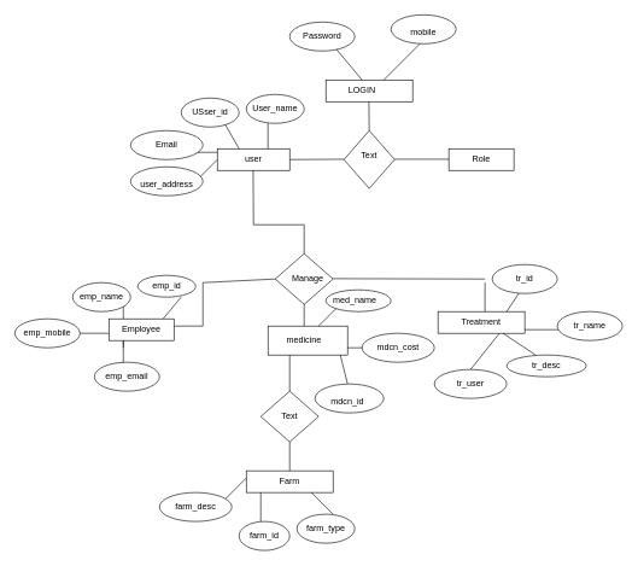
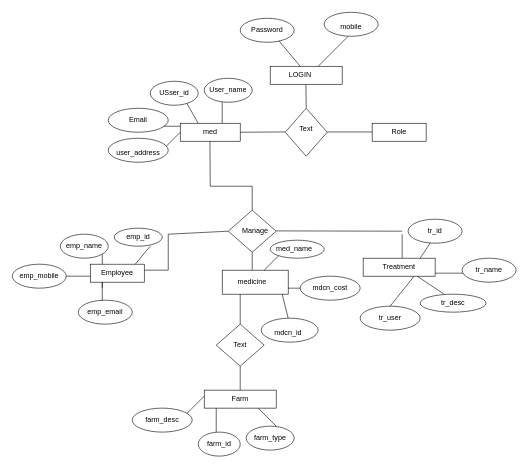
  <mxCell id="0" />
  <mxCell id="1" parent="0" />
  <mxCell id="2" value="" style="rounded=0;whiteSpace=wrap;html=1;" vertex="1" parent="1"><mxGeometry x="450" y="110" width="120" height="30" as="geometry" /></mxCell>
  <mxCell id="3" value="" style="endArrow=none;html=1;rounded=0;" edge="1" parent="1"><mxGeometry width="50" height="50" relative="1" as="geometry"><mxPoint x="530" y="110" as="sourcePoint" /><mxPoint x="580" y="60" as="targetPoint" /></mxGeometry></mxCell>
  <mxCell id="4" value="" style="endArrow=none;html=1;rounded=0;" edge="1" parent="1"><mxGeometry width="50" height="50" relative="1" as="geometry"><mxPoint x="500" y="110" as="sourcePoint" /><mxPoint x="450" y="50" as="targetPoint" /></mxGeometry></mxCell>
  <mxCell id="5" value="" style="endArrow=none;html=1;rounded=0;" edge="1" parent="1"><mxGeometry width="50" height="50" relative="1" as="geometry"><mxPoint x="510" y="180" as="sourcePoint" /><mxPoint x="509.5" y="140" as="targetPoint" /></mxGeometry></mxCell>
  <mxCell id="6" value="" style="ellipse;whiteSpace=wrap;html=1;" vertex="1" parent="1"><mxGeometry x="400" y="30" width="90" height="40" as="geometry" /></mxCell>
  <mxCell id="7" value="" style="ellipse;whiteSpace=wrap;html=1;" vertex="1" parent="1"><mxGeometry x="540" y="20" width="90" height="40" as="geometry" /></mxCell>
  <mxCell id="8" value="" style="rhombus;whiteSpace=wrap;html=1;" vertex="1" parent="1"><mxGeometry x="475" y="180" width="70" height="80" as="geometry" /></mxCell>
  <mxCell id="9" value="" style="endArrow=none;html=1;rounded=0;" edge="1" parent="1"><mxGeometry width="50" height="50" relative="1" as="geometry"><mxPoint x="545" y="219.5" as="sourcePoint" /><mxPoint x="625" y="219.5" as="targetPoint" /></mxGeometry></mxCell>
  <mxCell id="10" value="" style="rounded=0;whiteSpace=wrap;html=1;" vertex="1" parent="1"><mxGeometry x="620" y="205" width="90" height="30" as="geometry" /></mxCell>
  <mxCell id="11" value="" style="endArrow=none;html=1;rounded=0;" edge="1" parent="1"><mxGeometry width="50" height="50" relative="1" as="geometry"><mxPoint x="475" y="219.5" as="sourcePoint" /><mxPoint x="400" y="220" as="targetPoint" /></mxGeometry></mxCell>
  <mxCell id="12" value="" style="rounded=0;whiteSpace=wrap;html=1;" vertex="1" parent="1"><mxGeometry x="300" y="205" width="100" height="30" as="geometry" /></mxCell>
  <mxCell id="13" value="" style="endArrow=none;html=1;rounded=0;" edge="1" parent="1"><mxGeometry width="50" height="50" relative="1" as="geometry"><mxPoint x="350" y="310" as="sourcePoint" /><mxPoint x="349.5" y="235" as="targetPoint" /></mxGeometry></mxCell>
  <mxCell id="14" value="" style="endArrow=none;html=1;rounded=0;" edge="1" parent="1"><mxGeometry width="50" height="50" relative="1" as="geometry"><mxPoint x="350" y="310" as="sourcePoint" /><mxPoint x="420" y="310" as="targetPoint" /></mxGeometry></mxCell>
  <mxCell id="15" value="" style="endArrow=none;html=1;rounded=0;" edge="1" parent="1"><mxGeometry width="50" height="50" relative="1" as="geometry"><mxPoint x="420" y="350" as="sourcePoint" /><mxPoint x="420" y="310" as="targetPoint" /></mxGeometry></mxCell>
  <mxCell id="16" value="" style="rhombus;whiteSpace=wrap;html=1;" vertex="1" parent="1"><mxGeometry x="380" y="350" width="80" height="70" as="geometry" /></mxCell>
  <mxCell id="17" value="" style="endArrow=none;html=1;rounded=0;" edge="1" parent="1"><mxGeometry width="50" height="50" relative="1" as="geometry"><mxPoint x="460" y="384.5" as="sourcePoint" /><mxPoint x="670" y="385" as="targetPoint" /></mxGeometry></mxCell>
  <mxCell id="18" value="" style="endArrow=none;html=1;rounded=0;entryX=0;entryY=0.5;entryDx=0;entryDy=0;" edge="1" parent="1" target="16"><mxGeometry width="50" height="50" relative="1" as="geometry"><mxPoint x="280" y="390" as="sourcePoint" /><mxPoint x="380" y="380" as="targetPoint" /></mxGeometry></mxCell>
  <mxCell id="19" value="" style="endArrow=none;html=1;rounded=0;" edge="1" parent="1"><mxGeometry width="50" height="50" relative="1" as="geometry"><mxPoint x="280" y="450" as="sourcePoint" /><mxPoint x="280" y="390" as="targetPoint" /><Array as="points"><mxPoint x="280" y="450" /></Array></mxGeometry></mxCell>
  <mxCell id="20" value="" style="endArrow=none;html=1;rounded=0;" edge="1" parent="1"><mxGeometry width="50" height="50" relative="1" as="geometry"><mxPoint x="240" y="450" as="sourcePoint" /><mxPoint x="280" y="450" as="targetPoint" /></mxGeometry></mxCell>
  <mxCell id="21" value="" style="rounded=0;whiteSpace=wrap;html=1;" vertex="1" parent="1"><mxGeometry x="150" y="440" width="90" height="30" as="geometry" /></mxCell>
  <mxCell id="22" value="" style="endArrow=none;html=1;rounded=0;" edge="1" parent="1"><mxGeometry width="50" height="50" relative="1" as="geometry"><mxPoint x="420" y="450" as="sourcePoint" /><mxPoint x="420" y="420" as="targetPoint" /></mxGeometry></mxCell>
  <mxCell id="23" value="" style="rounded=0;whiteSpace=wrap;html=1;" vertex="1" parent="1"><mxGeometry x="370" y="450" width="110" height="40" as="geometry" /></mxCell>
  <mxCell id="24" value="" style="endArrow=none;html=1;rounded=0;" edge="1" parent="1"><mxGeometry width="50" height="50" relative="1" as="geometry"><mxPoint x="400" y="540" as="sourcePoint" /><mxPoint x="400" y="490" as="targetPoint" /></mxGeometry></mxCell>
  <mxCell id="25" value="" style="rhombus;whiteSpace=wrap;html=1;" vertex="1" parent="1"><mxGeometry x="360" y="540" width="80" height="70" as="geometry" /></mxCell>
  <mxCell id="26" value="" style="endArrow=none;html=1;rounded=0;" edge="1" parent="1"><mxGeometry width="50" height="50" relative="1" as="geometry"><mxPoint x="400" y="650" as="sourcePoint" /><mxPoint x="400" y="610" as="targetPoint" /></mxGeometry></mxCell>
  <mxCell id="27" value="" style="rounded=0;whiteSpace=wrap;html=1;" vertex="1" parent="1"><mxGeometry x="340" y="650" width="120" height="30" as="geometry" /></mxCell>
  <mxCell id="28" value="" style="endArrow=none;html=1;rounded=0;" edge="1" parent="1"><mxGeometry width="50" height="50" relative="1" as="geometry"><mxPoint x="670" y="430" as="sourcePoint" /><mxPoint x="670" y="390" as="targetPoint" /></mxGeometry></mxCell>
  <mxCell id="29" value="" style="rounded=0;whiteSpace=wrap;html=1;" vertex="1" parent="1"><mxGeometry x="605" y="430" width="120" height="30" as="geometry" /></mxCell>
  <mxCell id="30" value="LOGIN" style="text;html=1;strokeColor=none;fillColor=none;align=center;verticalAlign=middle;whiteSpace=wrap;rounded=0;" vertex="1" parent="1"><mxGeometry x="470" y="110" width="60" height="30" as="geometry" /></mxCell>
  <mxCell id="31" value="Password" style="text;html=1;strokeColor=none;fillColor=none;align=center;verticalAlign=middle;whiteSpace=wrap;rounded=0;" vertex="1" parent="1"><mxGeometry x="410" y="35" width="70" height="30" as="geometry" /></mxCell>
  <mxCell id="32" value="mobile" style="text;html=1;strokeColor=none;fillColor=none;align=center;verticalAlign=middle;whiteSpace=wrap;rounded=0;" vertex="1" parent="1"><mxGeometry x="555" y="30" width="60" height="30" as="geometry" /></mxCell>
- <mxCell id="33" value="user" style="text;html=1;strokeColor=none;fillColor=none;align=center;verticalAlign=middle;whiteSpace=wrap;rounded=0;" vertex="1" parent="1"><mxGeometry x="320" y="205" width="60" height="30" as="geometry" /></mxCell>
+ <mxCell id="33" value="med" style="text;html=1;strokeColor=none;fillColor=none;align=center;verticalAlign=middle;whiteSpace=wrap;rounded=0;" vertex="1" parent="1"><mxGeometry x="320" y="205" width="60" height="30" as="geometry" /></mxCell>
  <mxCell id="34" value="Text" style="text;html=1;strokeColor=none;fillColor=none;align=center;verticalAlign=middle;whiteSpace=wrap;rounded=0;" vertex="1" parent="1"><mxGeometry x="480" y="200" width="60" height="30" as="geometry" /></mxCell>
  <mxCell id="35" value="Role" style="text;html=1;strokeColor=none;fillColor=none;align=center;verticalAlign=middle;whiteSpace=wrap;rounded=0;" vertex="1" parent="1"><mxGeometry x="635" y="205" width="60" height="30" as="geometry" /></mxCell>
  <mxCell id="36" value="Manage" style="text;html=1;strokeColor=none;fillColor=none;align=center;verticalAlign=middle;whiteSpace=wrap;rounded=0;" vertex="1" parent="1"><mxGeometry x="395" y="370" width="60" height="30" as="geometry" /></mxCell>
  <mxCell id="37" value="Employee" style="text;html=1;strokeColor=none;fillColor=none;align=center;verticalAlign=middle;whiteSpace=wrap;rounded=0;" vertex="1" parent="1"><mxGeometry x="165" y="440" width="60" height="30" as="geometry" /></mxCell>
  <mxCell id="38" value="medicine" style="text;html=1;strokeColor=none;fillColor=none;align=center;verticalAlign=middle;whiteSpace=wrap;rounded=0;" vertex="1" parent="1"><mxGeometry x="390" y="455" width="60" height="30" as="geometry" /></mxCell>
  <mxCell id="39" value="Treatment" style="text;html=1;strokeColor=none;fillColor=none;align=center;verticalAlign=middle;whiteSpace=wrap;rounded=0;" vertex="1" parent="1"><mxGeometry x="635" y="430" width="60" height="30" as="geometry" /></mxCell>
  <mxCell id="40" value="Text" style="text;html=1;strokeColor=none;fillColor=none;align=center;verticalAlign=middle;whiteSpace=wrap;rounded=0;" vertex="1" parent="1"><mxGeometry x="370" y="560" width="60" height="30" as="geometry" /></mxCell>
  <mxCell id="41" value="Farm" style="text;html=1;strokeColor=none;fillColor=none;align=center;verticalAlign=middle;whiteSpace=wrap;rounded=0;" vertex="1" parent="1"><mxGeometry x="370" y="650" width="60" height="30" as="geometry" /></mxCell>
  <mxCell id="42" value="" style="endArrow=none;html=1;rounded=0;" edge="1" parent="1"><mxGeometry width="50" height="50" relative="1" as="geometry"><mxPoint x="370" y="205" as="sourcePoint" /><mxPoint x="370" y="170" as="targetPoint" /></mxGeometry></mxCell>
  <mxCell id="43" value="" style="ellipse;whiteSpace=wrap;html=1;" vertex="1" parent="1"><mxGeometry x="340" y="130" width="80" height="40" as="geometry" /></mxCell>
  <mxCell id="44" value="User_name" style="text;html=1;strokeColor=none;fillColor=none;align=center;verticalAlign=middle;whiteSpace=wrap;rounded=0;" vertex="1" parent="1"><mxGeometry x="350" y="135" width="60" height="30" as="geometry" /></mxCell>
  <mxCell id="45" value="" style="endArrow=none;html=1;rounded=0;" edge="1" parent="1"><mxGeometry width="50" height="50" relative="1" as="geometry"><mxPoint x="310" y="170" as="sourcePoint" /><mxPoint x="330" y="205" as="targetPoint" /></mxGeometry></mxCell>
  <mxCell id="46" value="" style="ellipse;whiteSpace=wrap;html=1;" vertex="1" parent="1"><mxGeometry x="250" y="135" width="80" height="40" as="geometry" /></mxCell>
  <mxCell id="47" value="USser_id" style="text;html=1;strokeColor=none;fillColor=none;align=center;verticalAlign=middle;whiteSpace=wrap;rounded=0;" vertex="1" parent="1"><mxGeometry x="260" y="140" width="60" height="30" as="geometry" /></mxCell>
  <mxCell id="48" value="" style="endArrow=none;html=1;rounded=0;" edge="1" parent="1"><mxGeometry width="50" height="50" relative="1" as="geometry"><mxPoint x="260" y="210" as="sourcePoint" /><mxPoint x="300" y="210" as="targetPoint" /></mxGeometry></mxCell>
  <mxCell id="49" value="" style="ellipse;whiteSpace=wrap;html=1;" vertex="1" parent="1"><mxGeometry x="180" y="180" width="100" height="40" as="geometry" /></mxCell>
  <mxCell id="50" value="Email" style="text;html=1;strokeColor=none;fillColor=none;align=center;verticalAlign=middle;whiteSpace=wrap;rounded=0;" vertex="1" parent="1"><mxGeometry x="200" y="185" width="60" height="30" as="geometry" /></mxCell>
  <mxCell id="51" value="" style="endArrow=none;html=1;rounded=0;" edge="1" parent="1"><mxGeometry width="50" height="50" relative="1" as="geometry"><mxPoint x="270" y="250" as="sourcePoint" /><mxPoint x="300" y="220" as="targetPoint" /></mxGeometry></mxCell>
  <mxCell id="52" value="" style="ellipse;whiteSpace=wrap;html=1;" vertex="1" parent="1"><mxGeometry x="180" y="230" width="100" height="40" as="geometry" /></mxCell>
  <mxCell id="53" value="user_address" style="text;html=1;strokeColor=none;fillColor=none;align=center;verticalAlign=middle;whiteSpace=wrap;rounded=0;" vertex="1" parent="1"><mxGeometry x="200" y="240" width="60" height="30" as="geometry" /></mxCell>
  <mxCell id="54" value="" style="endArrow=none;html=1;rounded=0;" edge="1" parent="1"><mxGeometry width="50" height="50" relative="1" as="geometry"><mxPoint x="225" y="440" as="sourcePoint" /><mxPoint x="250" y="410" as="targetPoint" /></mxGeometry></mxCell>
  <mxCell id="55" value="" style="ellipse;whiteSpace=wrap;html=1;" vertex="1" parent="1"><mxGeometry x="190" y="380" width="80" height="30" as="geometry" /></mxCell>
  <mxCell id="56" value="emp_id" style="text;html=1;strokeColor=none;fillColor=none;align=center;verticalAlign=middle;whiteSpace=wrap;rounded=0;" vertex="1" parent="1"><mxGeometry x="200" y="380" width="60" height="30" as="geometry" /></mxCell>
  <mxCell id="57" value="" style="endArrow=none;html=1;rounded=0;" edge="1" parent="1"><mxGeometry width="50" height="50" relative="1" as="geometry"><mxPoint x="170" y="440" as="sourcePoint" /><mxPoint x="170" y="420" as="targetPoint" /></mxGeometry></mxCell>
  <mxCell id="58" value="" style="ellipse;whiteSpace=wrap;html=1;" vertex="1" parent="1"><mxGeometry x="100" y="390" width="80" height="40" as="geometry" /></mxCell>
  <mxCell id="59" value="emp_name" style="text;html=1;strokeColor=none;fillColor=none;align=center;verticalAlign=middle;whiteSpace=wrap;rounded=0;" vertex="1" parent="1"><mxGeometry x="110" y="395" width="60" height="30" as="geometry" /></mxCell>
  <mxCell id="60" value="" style="endArrow=none;html=1;rounded=0;" edge="1" parent="1"><mxGeometry width="50" height="50" relative="1" as="geometry"><mxPoint x="100" y="460" as="sourcePoint" /><mxPoint x="150" y="460" as="targetPoint" /></mxGeometry></mxCell>
  <mxCell id="61" value="" style="ellipse;whiteSpace=wrap;html=1;" vertex="1" parent="1"><mxGeometry x="20" y="440" width="90" height="40" as="geometry" /></mxCell>
  <mxCell id="62" value="emp_mobile" style="text;html=1;strokeColor=none;fillColor=none;align=center;verticalAlign=middle;whiteSpace=wrap;rounded=0;" vertex="1" parent="1"><mxGeometry x="35" y="445" width="60" height="30" as="geometry" /></mxCell>
  <mxCell id="63" value="" style="endArrow=none;html=1;rounded=0;" edge="1" parent="1"><mxGeometry width="50" height="50" relative="1" as="geometry"><mxPoint x="170" y="510" as="sourcePoint" /><mxPoint x="170" y="480" as="targetPoint" /><Array as="points"><mxPoint x="170" y="500" /><mxPoint x="170" y="470" /></Array></mxGeometry></mxCell>
  <mxCell id="64" value="" style="ellipse;whiteSpace=wrap;html=1;" vertex="1" parent="1"><mxGeometry x="130" y="500" width="90" height="40" as="geometry" /></mxCell>
  <mxCell id="65" value="emp_email" style="text;html=1;strokeColor=none;fillColor=none;align=center;verticalAlign=middle;whiteSpace=wrap;rounded=0;" vertex="1" parent="1"><mxGeometry x="145" y="505" width="60" height="30" as="geometry" /></mxCell>
  <mxCell id="66" value="" style="endArrow=none;html=1;rounded=0;" edge="1" parent="1"><mxGeometry width="50" height="50" relative="1" as="geometry"><mxPoint x="360" y="720" as="sourcePoint" /><mxPoint x="360" y="680" as="targetPoint" /></mxGeometry></mxCell>
  <mxCell id="67" value="" style="ellipse;whiteSpace=wrap;html=1;" vertex="1" parent="1"><mxGeometry x="330" y="720" width="70" height="40" as="geometry" /></mxCell>
  <mxCell id="68" value="farm_id" style="text;html=1;strokeColor=none;fillColor=none;align=center;verticalAlign=middle;whiteSpace=wrap;rounded=0;" vertex="1" parent="1"><mxGeometry x="335" y="725" width="60" height="30" as="geometry" /></mxCell>
  <mxCell id="69" value="" style="endArrow=none;html=1;rounded=0;" edge="1" parent="1"><mxGeometry width="50" height="50" relative="1" as="geometry"><mxPoint x="310" y="690" as="sourcePoint" /><mxPoint x="340" y="660" as="targetPoint" /></mxGeometry></mxCell>
  <mxCell id="70" value="" style="ellipse;whiteSpace=wrap;html=1;" vertex="1" parent="1"><mxGeometry x="220" y="680" width="100" height="40" as="geometry" /></mxCell>
  <mxCell id="71" value="farm_desc" style="text;html=1;strokeColor=none;fillColor=none;align=center;verticalAlign=middle;whiteSpace=wrap;rounded=0;" vertex="1" parent="1"><mxGeometry x="240" y="685" width="60" height="30" as="geometry" /></mxCell>
  <mxCell id="72" value="" style="endArrow=none;html=1;rounded=0;" edge="1" parent="1"><mxGeometry width="50" height="50" relative="1" as="geometry"><mxPoint x="460" y="710" as="sourcePoint" /><mxPoint x="430" y="680" as="targetPoint" /></mxGeometry></mxCell>
  <mxCell id="73" value="" style="ellipse;whiteSpace=wrap;html=1;" vertex="1" parent="1"><mxGeometry x="410" y="710" width="80" height="40" as="geometry" /></mxCell>
  <mxCell id="74" value="farm_type" style="text;html=1;strokeColor=none;fillColor=none;align=center;verticalAlign=middle;whiteSpace=wrap;rounded=0;" vertex="1" parent="1"><mxGeometry x="420" y="715" width="60" height="30" as="geometry" /></mxCell>
  <mxCell id="75" value="" style="endArrow=none;html=1;rounded=0;" edge="1" parent="1"><mxGeometry width="50" height="50" relative="1" as="geometry"><mxPoint x="440" y="450" as="sourcePoint" /><mxPoint x="470" y="420" as="targetPoint" /></mxGeometry></mxCell>
  <mxCell id="76" value="" style="endArrow=none;html=1;rounded=0;" edge="1" parent="1"><mxGeometry width="50" height="50" relative="1" as="geometry"><mxPoint x="480" y="480" as="sourcePoint" /><mxPoint x="510" y="480" as="targetPoint" /></mxGeometry></mxCell>
  <mxCell id="77" value="" style="endArrow=none;html=1;rounded=0;" edge="1" parent="1"><mxGeometry width="50" height="50" relative="1" as="geometry"><mxPoint x="480" y="530" as="sourcePoint" /><mxPoint x="470" y="490" as="targetPoint" /></mxGeometry></mxCell>
  <mxCell id="78" value="" style="endArrow=none;html=1;rounded=0;" edge="1" parent="1"><mxGeometry width="50" height="50" relative="1" as="geometry"><mxPoint x="700" y="430" as="sourcePoint" /><mxPoint x="720" y="400" as="targetPoint" /></mxGeometry></mxCell>
  <mxCell id="79" value="" style="endArrow=none;html=1;rounded=0;" edge="1" parent="1"><mxGeometry width="50" height="50" relative="1" as="geometry"><mxPoint x="725" y="455" as="sourcePoint" /><mxPoint x="780" y="455" as="targetPoint" /></mxGeometry></mxCell>
  <mxCell id="80" value="" style="endArrow=none;html=1;rounded=0;" edge="1" parent="1"><mxGeometry width="50" height="50" relative="1" as="geometry"><mxPoint x="650" y="510" as="sourcePoint" /><mxPoint x="690" y="460" as="targetPoint" /></mxGeometry></mxCell>
  <mxCell id="81" value="" style="ellipse;whiteSpace=wrap;html=1;" vertex="1" parent="1"><mxGeometry x="500" y="460" width="100" height="40" as="geometry" /></mxCell>
  <mxCell id="82" value="" style="ellipse;whiteSpace=wrap;html=1;" vertex="1" parent="1"><mxGeometry x="435" y="530" width="95" height="40" as="geometry" /></mxCell>
  <mxCell id="83" value="" style="ellipse;whiteSpace=wrap;html=1;" vertex="1" parent="1"><mxGeometry x="770" y="430" width="90" height="40" as="geometry" /></mxCell>
  <mxCell id="84" value="" style="ellipse;whiteSpace=wrap;html=1;" vertex="1" parent="1"><mxGeometry x="680" y="365" width="90" height="40" as="geometry" /></mxCell>
  <mxCell id="85" value="" style="ellipse;whiteSpace=wrap;html=1;" vertex="1" parent="1"><mxGeometry x="600" y="510" width="100" height="40" as="geometry" /></mxCell>
  <mxCell id="86" value="" style="ellipse;whiteSpace=wrap;html=1;" vertex="1" parent="1"><mxGeometry x="450" y="400" width="90" height="30" as="geometry" /></mxCell>
  <mxCell id="87" value="med_name" style="text;html=1;strokeColor=none;fillColor=none;align=center;verticalAlign=middle;whiteSpace=wrap;rounded=0;" vertex="1" parent="1"><mxGeometry x="460" y="400" width="60" height="30" as="geometry" /></mxCell>
  <mxCell id="88" value="mdcn_id" style="text;html=1;strokeColor=none;fillColor=none;align=center;verticalAlign=middle;whiteSpace=wrap;rounded=0;" vertex="1" parent="1"><mxGeometry x="450" y="540" width="60" height="30" as="geometry" /></mxCell>
  <mxCell id="89" value="mdcn_cost" style="text;html=1;strokeColor=none;fillColor=none;align=center;verticalAlign=middle;whiteSpace=wrap;rounded=0;" vertex="1" parent="1"><mxGeometry x="520" y="465" width="60" height="30" as="geometry" /></mxCell>
  <mxCell id="90" value="tr_user" style="text;html=1;strokeColor=none;fillColor=none;align=center;verticalAlign=middle;whiteSpace=wrap;rounded=0;" vertex="1" parent="1"><mxGeometry x="620" y="515" width="60" height="30" as="geometry" /></mxCell>
  <mxCell id="91" value="tr_id" style="text;html=1;strokeColor=none;fillColor=none;align=center;verticalAlign=middle;whiteSpace=wrap;rounded=0;" vertex="1" parent="1"><mxGeometry x="695" y="370" width="60" height="30" as="geometry" /></mxCell>
  <mxCell id="92" value="tr_name" style="text;html=1;strokeColor=none;fillColor=none;align=center;verticalAlign=middle;whiteSpace=wrap;rounded=0;" vertex="1" parent="1"><mxGeometry x="785" y="435" width="60" height="30" as="geometry" /></mxCell>
  <mxCell id="93" value="" style="endArrow=none;html=1;rounded=0;entryX=0.75;entryY=1;entryDx=0;entryDy=0;" edge="1" parent="1" target="29"><mxGeometry width="50" height="50" relative="1" as="geometry"><mxPoint x="740" y="490" as="sourcePoint" /><mxPoint x="710" y="465" as="targetPoint" /></mxGeometry></mxCell>
  <mxCell id="94" value="" style="ellipse;whiteSpace=wrap;html=1;" vertex="1" parent="1"><mxGeometry x="700" y="490" width="110" height="30" as="geometry" /></mxCell>
  <mxCell id="95" value="tr_desc" style="text;html=1;strokeColor=none;fillColor=none;align=center;verticalAlign=middle;whiteSpace=wrap;rounded=0;" vertex="1" parent="1"><mxGeometry x="725" y="490" width="60" height="30" as="geometry" /></mxCell>
